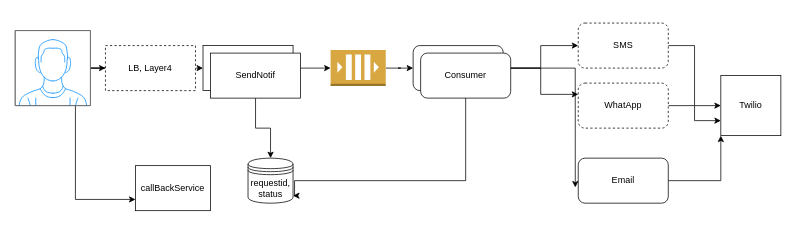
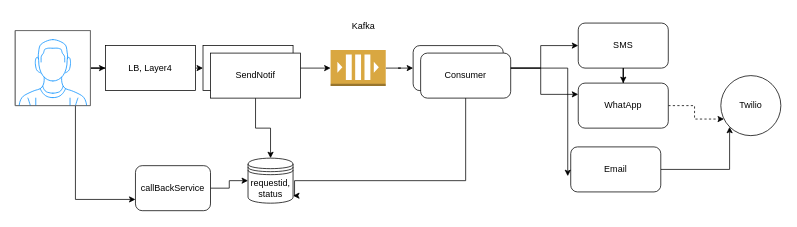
  <mxCell id="0" />
  <mxCell id="1" parent="0" />
  <mxCell id="2" style="edgeStyle=orthogonalEdgeStyle;rounded=0;orthogonalLoop=1;jettySize=auto;html=1;entryX=0;entryY=0.5;entryDx=0;entryDy=0;" edge="1" parent="1" source="4" target="24"><mxGeometry relative="1" as="geometry" /></mxCell>
  <mxCell id="3" style="edgeStyle=orthogonalEdgeStyle;rounded=0;orthogonalLoop=1;jettySize=auto;html=1;entryX=0;entryY=0.75;entryDx=0;entryDy=0;" edge="1" parent="1" source="4" target="29"><mxGeometry relative="1" as="geometry"><Array as="points"><mxPoint x="100" y="265" /></Array></mxGeometry></mxCell>
  <mxCell id="4" value="" style="verticalLabelPosition=bottom;shadow=0;dashed=0;align=center;html=1;verticalAlign=top;strokeWidth=1;shape=mxgraph.mockup.containers.userMale;strokeColor=#666666;strokeColor2=#008cff;" vertex="1" parent="1"><mxGeometry x="20" y="40" width="100" height="100" as="geometry" /></mxCell>
  <mxCell id="5" style="edgeStyle=orthogonalEdgeStyle;rounded=0;orthogonalLoop=1;jettySize=auto;html=1;exitX=1;exitY=0.5;exitDx=0;exitDy=0;entryX=0;entryY=0.5;entryDx=0;entryDy=0;entryPerimeter=0;" edge="1" parent="1" source="6" target="15"><mxGeometry relative="1" as="geometry" /></mxCell>
  <mxCell id="6" value="SendNotif" style="rounded=0;whiteSpace=wrap;html=1;" vertex="1" parent="1"><mxGeometry x="270" y="60" width="120" height="60" as="geometry" /></mxCell>
- <mxCell id="7" style="edgeStyle=orthogonalEdgeStyle;rounded=0;orthogonalLoop=1;jettySize=auto;html=1;entryX=0;entryY=0.5;entryDx=0;entryDy=0;" edge="1" parent="1" source="8" target="13"><mxGeometry relative="1" as="geometry" /></mxCell>
- <mxCell id="8" value="SMS" style="rounded=1;whiteSpace=wrap;html=1;dashed=1;" vertex="1" parent="1"><mxGeometry x="770" y="30" width="120" height="60" as="geometry" /></mxCell>
- <mxCell id="9" style="edgeStyle=orthogonalEdgeStyle;rounded=0;orthogonalLoop=1;jettySize=auto;html=1;entryX=0;entryY=0.75;entryDx=0;entryDy=0;" edge="1" parent="1" source="10" target="13"><mxGeometry relative="1" as="geometry" /></mxCell>
- <mxCell id="10" value="WhatApp" style="rounded=1;whiteSpace=wrap;html=1;dashed=1;" vertex="1" parent="1"><mxGeometry x="770" y="110" width="120" height="60" as="geometry" /></mxCell>
+ <mxCell id="7" style="edgeStyle=orthogonalEdgeStyle;rounded=0;orthogonalLoop=1;jettySize=auto;html=1;" edge="1" parent="1" source="8" target="10"><mxGeometry relative="1" as="geometry" /></mxCell>
+ <mxCell id="8" value="SMS" style="rounded=1;whiteSpace=wrap;html=1;" vertex="1" parent="1"><mxGeometry x="770" y="30" width="120" height="60" as="geometry" /></mxCell>
+ <mxCell id="9" style="edgeStyle=orthogonalEdgeStyle;rounded=0;orthogonalLoop=1;jettySize=auto;html=1;entryX=0;entryY=0.75;entryDx=0;entryDy=0;dashed=1;" edge="1" parent="1" source="10" target="13"><mxGeometry relative="1" as="geometry" /></mxCell>
+ <mxCell id="10" value="WhatApp" style="rounded=1;whiteSpace=wrap;html=1;" vertex="1" parent="1"><mxGeometry x="770" y="110" width="120" height="60" as="geometry" /></mxCell>
  <mxCell id="11" style="edgeStyle=orthogonalEdgeStyle;rounded=0;orthogonalLoop=1;jettySize=auto;html=1;entryX=0;entryY=1;entryDx=0;entryDy=0;" edge="1" parent="1" source="12" target="13"><mxGeometry relative="1" as="geometry" /></mxCell>
- <mxCell id="12" value="Email" style="rounded=1;whiteSpace=wrap;html=1;" vertex="1" parent="1"><mxGeometry x="770" y="210" width="120" height="60" as="geometry" /></mxCell>
- <mxCell id="13" value="Twilio" style="whiteSpace=wrap;html=1;aspect=fixed;" vertex="1" parent="1"><mxGeometry x="960" y="100" width="80" height="80" as="geometry" /></mxCell>
+ <mxCell id="12" value="Email" style="rounded=1;whiteSpace=wrap;html=1;" vertex="1" parent="1"><mxGeometry x="760" y="195" width="120" height="60" as="geometry" /></mxCell>
+ <mxCell id="13" value="Twilio" style="ellipse;whiteSpace=wrap;html=1;aspect=fixed;" vertex="1" parent="1"><mxGeometry x="960" y="100" width="80" height="80" as="geometry" /></mxCell>
  <mxCell id="14" style="edgeStyle=orthogonalEdgeStyle;rounded=0;orthogonalLoop=1;jettySize=auto;html=1;entryX=0;entryY=0.5;entryDx=0;entryDy=0;" edge="1" parent="1" source="15" target="19"><mxGeometry relative="1" as="geometry"><mxPoint x="540" y="90" as="targetPoint" /></mxGeometry></mxCell>
  <mxCell id="15" value="" style="outlineConnect=0;dashed=0;verticalLabelPosition=bottom;verticalAlign=top;align=center;html=1;shape=mxgraph.aws3.queue;fillColor=#D9A741;gradientColor=none;" vertex="1" parent="1"><mxGeometry x="440" y="66" width="73.5" height="48" as="geometry" /></mxCell>
  <mxCell id="16" style="edgeStyle=orthogonalEdgeStyle;rounded=0;orthogonalLoop=1;jettySize=auto;html=1;entryX=0;entryY=0.5;entryDx=0;entryDy=0;" edge="1" parent="1" source="19" target="8"><mxGeometry relative="1" as="geometry" /></mxCell>
  <mxCell id="17" style="edgeStyle=orthogonalEdgeStyle;rounded=0;orthogonalLoop=1;jettySize=auto;html=1;entryX=0;entryY=0.25;entryDx=0;entryDy=0;" edge="1" parent="1" source="19" target="10"><mxGeometry relative="1" as="geometry" /></mxCell>
  <mxCell id="18" style="edgeStyle=orthogonalEdgeStyle;rounded=0;orthogonalLoop=1;jettySize=auto;html=1;entryX=-0.033;entryY=0.65;entryDx=0;entryDy=0;entryPerimeter=0;" edge="1" parent="1" source="19" target="12"><mxGeometry relative="1" as="geometry" /></mxCell>
  <mxCell id="19" value="Consumer" style="rounded=1;whiteSpace=wrap;html=1;" vertex="1" parent="1"><mxGeometry x="550" y="60" width="120" height="60" as="geometry" /></mxCell>
  <mxCell id="20" value="requestid, status" style="shape=datastore;whiteSpace=wrap;html=1;" vertex="1" parent="1"><mxGeometry x="330" y="210" width="60" height="60" as="geometry" /></mxCell>
  <mxCell id="21" style="edgeStyle=orthogonalEdgeStyle;rounded=0;orthogonalLoop=1;jettySize=auto;html=1;entryX=0.5;entryY=0;entryDx=0;entryDy=0;" edge="1" parent="1" source="22" target="20"><mxGeometry relative="1" as="geometry" /></mxCell>
  <mxCell id="22" value="SendNotif" style="rounded=0;whiteSpace=wrap;html=1;" vertex="1" parent="1"><mxGeometry x="280" y="70" width="120" height="60" as="geometry" /></mxCell>
  <mxCell id="23" style="edgeStyle=orthogonalEdgeStyle;rounded=0;orthogonalLoop=1;jettySize=auto;html=1;exitX=1;exitY=0.5;exitDx=0;exitDy=0;entryX=0;entryY=0.5;entryDx=0;entryDy=0;" edge="1" parent="1" source="24" target="6"><mxGeometry relative="1" as="geometry" /></mxCell>
- <mxCell id="24" value="LB, Layer4" style="rounded=0;whiteSpace=wrap;html=1;dashed=1;" vertex="1" parent="1"><mxGeometry x="140" y="60" width="120" height="60" as="geometry" /></mxCell>
+ <mxCell id="24" value="LB, Layer4" style="rounded=0;whiteSpace=wrap;html=1;" vertex="1" parent="1"><mxGeometry x="140" y="60" width="120" height="60" as="geometry" /></mxCell>
+ <mxCell id="25" value="Kafka" style="text;html=1;strokeColor=none;fillColor=none;align=center;verticalAlign=middle;whiteSpace=wrap;rounded=0;" vertex="1" parent="1"><mxGeometry x="454" y="20" width="60" height="30" as="geometry" /></mxCell>
  <mxCell id="26" style="edgeStyle=orthogonalEdgeStyle;rounded=0;orthogonalLoop=1;jettySize=auto;html=1;" edge="1" parent="1" source="27"><mxGeometry relative="1" as="geometry"><mxPoint x="390" y="260" as="targetPoint" /><Array as="points"><mxPoint x="620" y="240" /><mxPoint x="392" y="240" /></Array></mxGeometry></mxCell>
  <mxCell id="27" value="Consumer" style="rounded=1;whiteSpace=wrap;html=1;" vertex="1" parent="1"><mxGeometry x="560" y="70" width="120" height="60" as="geometry" /></mxCell>
- <mxCell id="29" value="callBackService" style="whiteSpace=wrap;html=1;rounded=0;" vertex="1" parent="1"><mxGeometry x="180" y="220" width="100" height="60" as="geometry" /></mxCell>
+ <mxCell id="28" style="edgeStyle=orthogonalEdgeStyle;rounded=0;orthogonalLoop=1;jettySize=auto;html=1;entryX=0;entryY=0.5;entryDx=0;entryDy=0;" edge="1" parent="1" source="29" target="20"><mxGeometry relative="1" as="geometry" /></mxCell>
+ <mxCell id="29" value="callBackService" style="rounded=1;whiteSpace=wrap;html=1;" vertex="1" parent="1"><mxGeometry x="180" y="220" width="100" height="60" as="geometry" /></mxCell>
